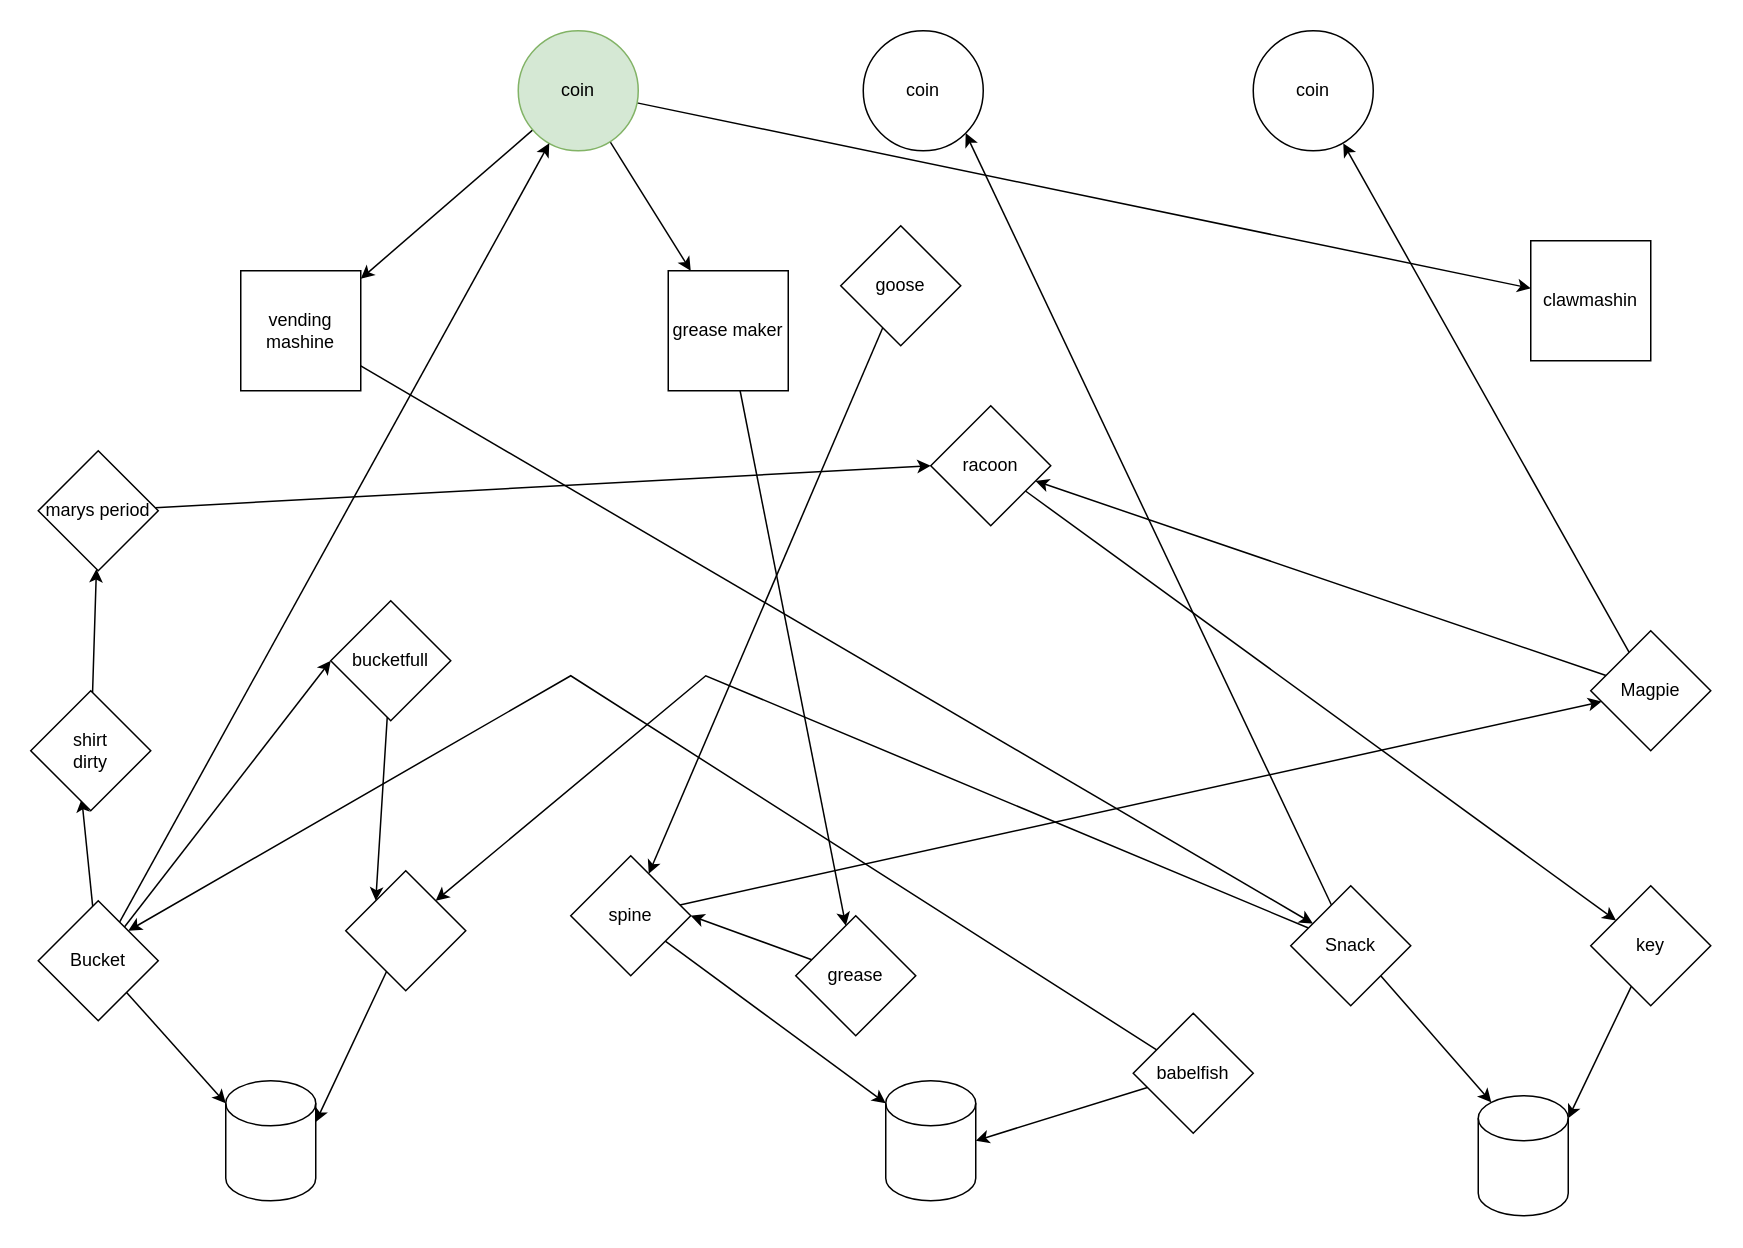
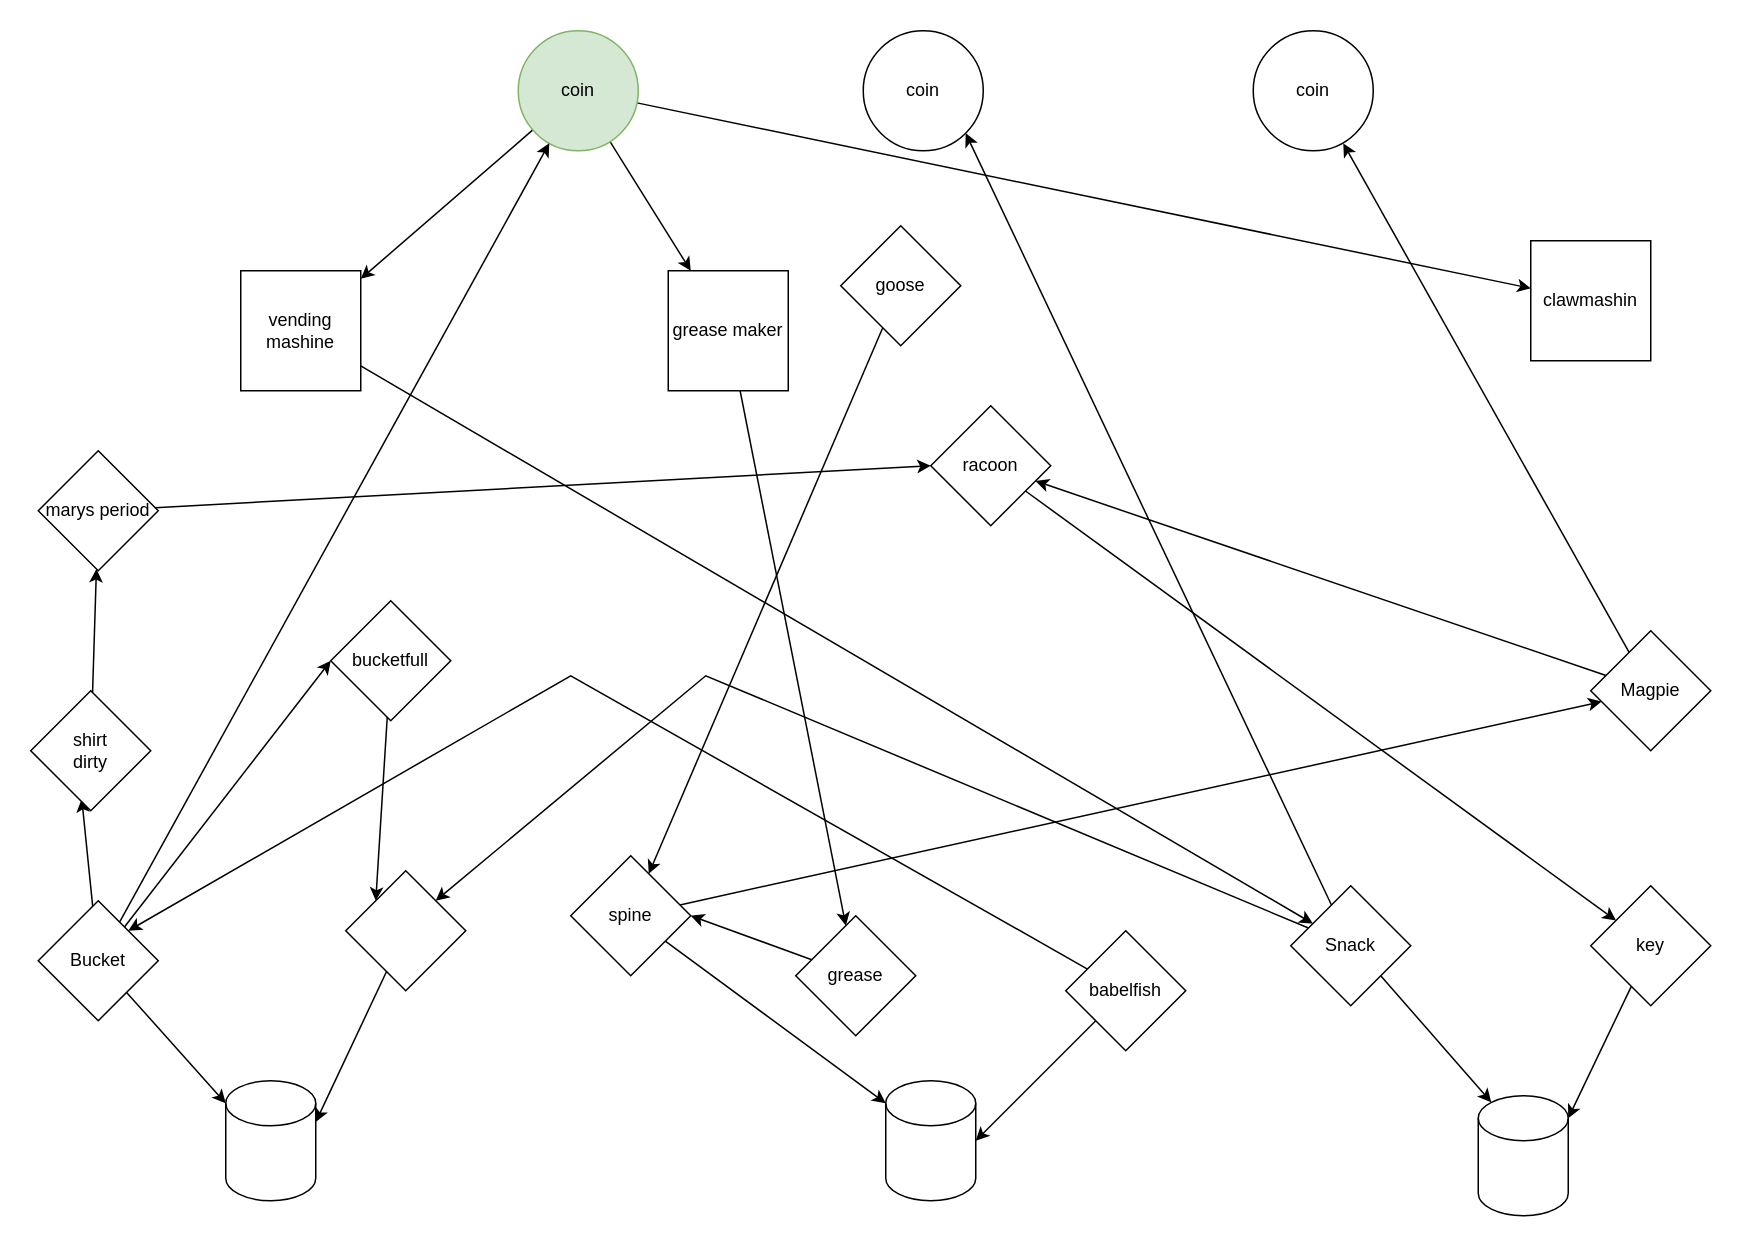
  <mxCell id="0" />
  <mxCell id="1" parent="0" />
  <mxCell id="2" value="coin" style="ellipse;whiteSpace=wrap;html=1;aspect=fixed;" vertex="1" parent="1"><mxGeometry x="835" y="20" width="80" height="80" as="geometry" /></mxCell>
  <mxCell id="3" value="coin" style="ellipse;whiteSpace=wrap;html=1;aspect=fixed;" vertex="1" parent="1"><mxGeometry x="575" y="20" width="80" height="80" as="geometry" /></mxCell>
  <mxCell id="4" style="edgeStyle=none;rounded=0;orthogonalLoop=1;jettySize=auto;html=1;" edge="1" parent="1" source="7" target="11"><mxGeometry relative="1" as="geometry" /></mxCell>
  <mxCell id="5" style="edgeStyle=none;rounded=0;orthogonalLoop=1;jettySize=auto;html=1;" edge="1" parent="1" source="7" target="9"><mxGeometry relative="1" as="geometry" /></mxCell>
  <mxCell id="6" style="edgeStyle=none;rounded=0;orthogonalLoop=1;jettySize=auto;html=1;" edge="1" parent="1" source="7" target="12"><mxGeometry relative="1" as="geometry" /></mxCell>
  <mxCell id="7" value="coin" style="ellipse;whiteSpace=wrap;html=1;aspect=fixed;fillColor=#d5e8d4;strokeColor=#82b366;" vertex="1" parent="1"><mxGeometry x="345" y="20" width="80" height="80" as="geometry" /></mxCell>
  <mxCell id="8" style="edgeStyle=none;rounded=0;orthogonalLoop=1;jettySize=auto;html=1;" edge="1" parent="1" source="9" target="18"><mxGeometry relative="1" as="geometry" /></mxCell>
  <mxCell id="9" value="grease maker" style="whiteSpace=wrap;html=1;aspect=fixed;" vertex="1" parent="1"><mxGeometry x="445" y="180" width="80" height="80" as="geometry" /></mxCell>
  <mxCell id="10" style="edgeStyle=none;rounded=0;orthogonalLoop=1;jettySize=auto;html=1;" edge="1" parent="1" source="11" target="37"><mxGeometry relative="1" as="geometry" /></mxCell>
  <mxCell id="11" value="vending mashine" style="whiteSpace=wrap;html=1;aspect=fixed;" vertex="1" parent="1"><mxGeometry x="160" y="180" width="80" height="80" as="geometry" /></mxCell>
  <mxCell id="12" value="clawmashin" style="whiteSpace=wrap;html=1;aspect=fixed;" vertex="1" parent="1"><mxGeometry x="1020" y="160" width="80" height="80" as="geometry" /></mxCell>
  <mxCell id="13" style="edgeStyle=none;rounded=0;orthogonalLoop=1;jettySize=auto;html=1;exitX=1;exitY=0.25;exitDx=0;exitDy=0;" edge="1" parent="1" source="9" target="9"><mxGeometry relative="1" as="geometry" /></mxCell>
  <mxCell id="14" style="edgeStyle=none;rounded=0;orthogonalLoop=1;jettySize=auto;html=1;entryX=1;entryY=0;entryDx=0;entryDy=15;entryPerimeter=0;" edge="1" parent="1" source="15" target="30"><mxGeometry relative="1" as="geometry" /></mxCell>
  <mxCell id="15" value="key" style="rhombus;whiteSpace=wrap;html=1;" vertex="1" parent="1"><mxGeometry x="1060" y="590" width="80" height="80" as="geometry" /></mxCell>
  <mxCell id="16" style="edgeStyle=none;rounded=0;orthogonalLoop=1;jettySize=auto;html=1;entryX=0.145;entryY=0;entryDx=0;entryDy=4.35;entryPerimeter=0;exitX=1;exitY=1;exitDx=0;exitDy=0;" edge="1" parent="1" source="37" target="30"><mxGeometry relative="1" as="geometry"><mxPoint x="919.931" y="660.069" as="sourcePoint" /></mxGeometry></mxCell>
  <mxCell id="17" style="edgeStyle=none;rounded=0;orthogonalLoop=1;jettySize=auto;html=1;entryX=1;entryY=0.5;entryDx=0;entryDy=0;" edge="1" parent="1" source="18" target="21"><mxGeometry relative="1" as="geometry" /></mxCell>
  <mxCell id="18" value="grease" style="rhombus;whiteSpace=wrap;html=1;" vertex="1" parent="1"><mxGeometry x="530" y="610" width="80" height="80" as="geometry" /></mxCell>
  <mxCell id="19" style="edgeStyle=none;rounded=0;orthogonalLoop=1;jettySize=auto;html=1;" edge="1" parent="1" source="21" target="34"><mxGeometry relative="1" as="geometry" /></mxCell>
  <mxCell id="20" style="edgeStyle=none;rounded=0;orthogonalLoop=1;jettySize=auto;html=1;entryX=0;entryY=0;entryDx=0;entryDy=15;entryPerimeter=0;" edge="1" parent="1" source="21" target="31"><mxGeometry relative="1" as="geometry" /></mxCell>
  <mxCell id="21" value="spine" style="rhombus;whiteSpace=wrap;html=1;" vertex="1" parent="1"><mxGeometry x="380" y="570" width="80" height="80" as="geometry" /></mxCell>
  <mxCell id="22" style="edgeStyle=none;rounded=0;orthogonalLoop=1;jettySize=auto;html=1;entryX=0;entryY=0;entryDx=0;entryDy=0;" edge="1" parent="1" source="23" target="51"><mxGeometry relative="1" as="geometry" /></mxCell>
  <mxCell id="23" value="bucketfull" style="rhombus;whiteSpace=wrap;html=1;" vertex="1" parent="1"><mxGeometry x="220" y="400" width="80" height="80" as="geometry" /></mxCell>
  <mxCell id="24" style="edgeStyle=none;rounded=0;orthogonalLoop=1;jettySize=auto;html=1;entryX=0;entryY=0.5;entryDx=0;entryDy=0;" edge="1" parent="1" source="28" target="23"><mxGeometry relative="1" as="geometry" /></mxCell>
  <mxCell id="25" style="edgeStyle=none;rounded=0;orthogonalLoop=1;jettySize=auto;html=1;entryX=0;entryY=0;entryDx=0;entryDy=15;entryPerimeter=0;" edge="1" parent="1" source="28" target="29"><mxGeometry relative="1" as="geometry" /></mxCell>
  <mxCell id="26" style="edgeStyle=none;rounded=0;orthogonalLoop=1;jettySize=auto;html=1;entryX=0.425;entryY=0.9;entryDx=0;entryDy=0;entryPerimeter=0;" edge="1" parent="1" source="28" target="41"><mxGeometry relative="1" as="geometry" /></mxCell>
  <mxCell id="27" style="edgeStyle=none;rounded=0;orthogonalLoop=1;jettySize=auto;html=1;" edge="1" parent="1" source="28" target="7"><mxGeometry relative="1" as="geometry" /></mxCell>
  <mxCell id="28" value="Bucket" style="rhombus;whiteSpace=wrap;html=1;" vertex="1" parent="1"><mxGeometry x="25" y="600" width="80" height="80" as="geometry" /></mxCell>
  <mxCell id="29" value="" style="shape=cylinder3;whiteSpace=wrap;html=1;boundedLbl=1;backgroundOutline=1;size=15;" vertex="1" parent="1"><mxGeometry x="150" y="720" width="60" height="80" as="geometry" /></mxCell>
  <mxCell id="30" value="" style="shape=cylinder3;whiteSpace=wrap;html=1;boundedLbl=1;backgroundOutline=1;size=15;" vertex="1" parent="1"><mxGeometry x="985" y="730" width="60" height="80" as="geometry" /></mxCell>
  <mxCell id="31" value="" style="shape=cylinder3;whiteSpace=wrap;html=1;boundedLbl=1;backgroundOutline=1;size=15;" vertex="1" parent="1"><mxGeometry x="590" y="720" width="60" height="80" as="geometry" /></mxCell>
  <mxCell id="32" style="edgeStyle=none;rounded=0;orthogonalLoop=1;jettySize=auto;html=1;entryX=0.75;entryY=0.938;entryDx=0;entryDy=0;entryPerimeter=0;" edge="1" parent="1" source="34" target="2"><mxGeometry relative="1" as="geometry" /></mxCell>
  <mxCell id="33" style="edgeStyle=none;rounded=0;orthogonalLoop=1;jettySize=auto;html=1;" edge="1" parent="1" source="34" target="49"><mxGeometry relative="1" as="geometry" /></mxCell>
  <mxCell id="34" value="Magpie" style="rhombus;whiteSpace=wrap;html=1;" vertex="1" parent="1"><mxGeometry x="1060" y="420" width="80" height="80" as="geometry" /></mxCell>
  <mxCell id="35" style="edgeStyle=none;rounded=0;orthogonalLoop=1;jettySize=auto;html=1;entryX=1;entryY=1;entryDx=0;entryDy=0;" edge="1" parent="1" source="37" target="3"><mxGeometry relative="1" as="geometry" /></mxCell>
  <mxCell id="36" style="edgeStyle=none;rounded=0;orthogonalLoop=1;jettySize=auto;html=1;entryX=1;entryY=0;entryDx=0;entryDy=0;" edge="1" parent="1" source="37" target="51"><mxGeometry relative="1" as="geometry"><mxPoint x="500" y="460" as="targetPoint" /><Array as="points"><mxPoint x="470" y="450" /></Array></mxGeometry></mxCell>
  <mxCell id="37" value="Snack" style="rhombus;whiteSpace=wrap;html=1;" vertex="1" parent="1"><mxGeometry x="860" y="590" width="80" height="80" as="geometry" /></mxCell>
  <mxCell id="38" style="edgeStyle=none;rounded=0;orthogonalLoop=1;jettySize=auto;html=1;entryX=0;entryY=0.5;entryDx=0;entryDy=0;" edge="1" parent="1" source="39" target="49"><mxGeometry relative="1" as="geometry" /></mxCell>
  <mxCell id="39" value="marys period" style="rhombus;whiteSpace=wrap;html=1;" vertex="1" parent="1"><mxGeometry x="25" y="300" width="80" height="80" as="geometry" /></mxCell>
  <mxCell id="40" style="edgeStyle=none;rounded=0;orthogonalLoop=1;jettySize=auto;html=1;" edge="1" parent="1" source="41" target="39"><mxGeometry relative="1" as="geometry" /></mxCell>
  <mxCell id="41" value="&lt;div&gt;shirt&lt;/div&gt;&lt;div&gt;dirty&lt;br&gt;&lt;/div&gt;" style="rhombus;whiteSpace=wrap;html=1;" vertex="1" parent="1"><mxGeometry y="460" width="80" height="80" as="geometry" x="20" /></mxCell>
  <mxCell id="42" style="edgeStyle=none;rounded=0;orthogonalLoop=1;jettySize=auto;html=1;exitX=1;exitY=0;exitDx=0;exitDy=0;" edge="1" parent="1" source="39" target="39"><mxGeometry relative="1" as="geometry" /></mxCell>
  <mxCell id="43" style="edgeStyle=none;rounded=0;orthogonalLoop=1;jettySize=auto;html=1;" edge="1" parent="1" source="44" target="21"><mxGeometry relative="1" as="geometry" /></mxCell>
  <mxCell id="44" value="goose" style="rhombus;whiteSpace=wrap;html=1;" vertex="1" parent="1"><mxGeometry x="560" y="150" width="80" height="80" as="geometry" /></mxCell>
  <mxCell id="45" style="edgeStyle=none;rounded=0;orthogonalLoop=1;jettySize=auto;html=1;entryX=1;entryY=0.5;entryDx=0;entryDy=0;entryPerimeter=0;" edge="1" parent="1" source="47" target="31"><mxGeometry relative="1" as="geometry" /></mxCell>
  <mxCell id="46" style="edgeStyle=none;rounded=0;orthogonalLoop=1;jettySize=auto;html=1;entryX=1;entryY=0;entryDx=0;entryDy=0;" edge="1" parent="1" source="47" target="28"><mxGeometry relative="1" as="geometry"><Array as="points"><mxPoint x="380" y="450" /></Array></mxGeometry></mxCell>
- <mxCell id="47" value="babelfish" style="rhombus;whiteSpace=wrap;html=1;" vertex="1" parent="1"><mxGeometry x="755" y="675" width="80" height="80" as="geometry" /></mxCell>
+ <mxCell id="47" value="babelfish" style="rhombus;whiteSpace=wrap;html=1;" vertex="1" parent="1"><mxGeometry x="710" y="620" width="80" height="80" as="geometry" /></mxCell>
  <mxCell id="48" style="edgeStyle=none;rounded=0;orthogonalLoop=1;jettySize=auto;html=1;" edge="1" parent="1" source="49" target="15"><mxGeometry relative="1" as="geometry" /></mxCell>
  <mxCell id="49" value="racoon" style="rhombus;whiteSpace=wrap;html=1;" vertex="1" parent="1"><mxGeometry x="620" y="270" width="80" height="80" as="geometry" /></mxCell>
  <mxCell id="50" style="edgeStyle=none;rounded=0;orthogonalLoop=1;jettySize=auto;html=1;entryX=1;entryY=0;entryDx=0;entryDy=27.5;entryPerimeter=0;" edge="1" parent="1" source="51" target="29"><mxGeometry relative="1" as="geometry" /></mxCell>
  <mxCell id="51" value="" style="rhombus;whiteSpace=wrap;html=1;" vertex="1" parent="1"><mxGeometry x="230" y="580" width="80" height="80" as="geometry" /></mxCell>
